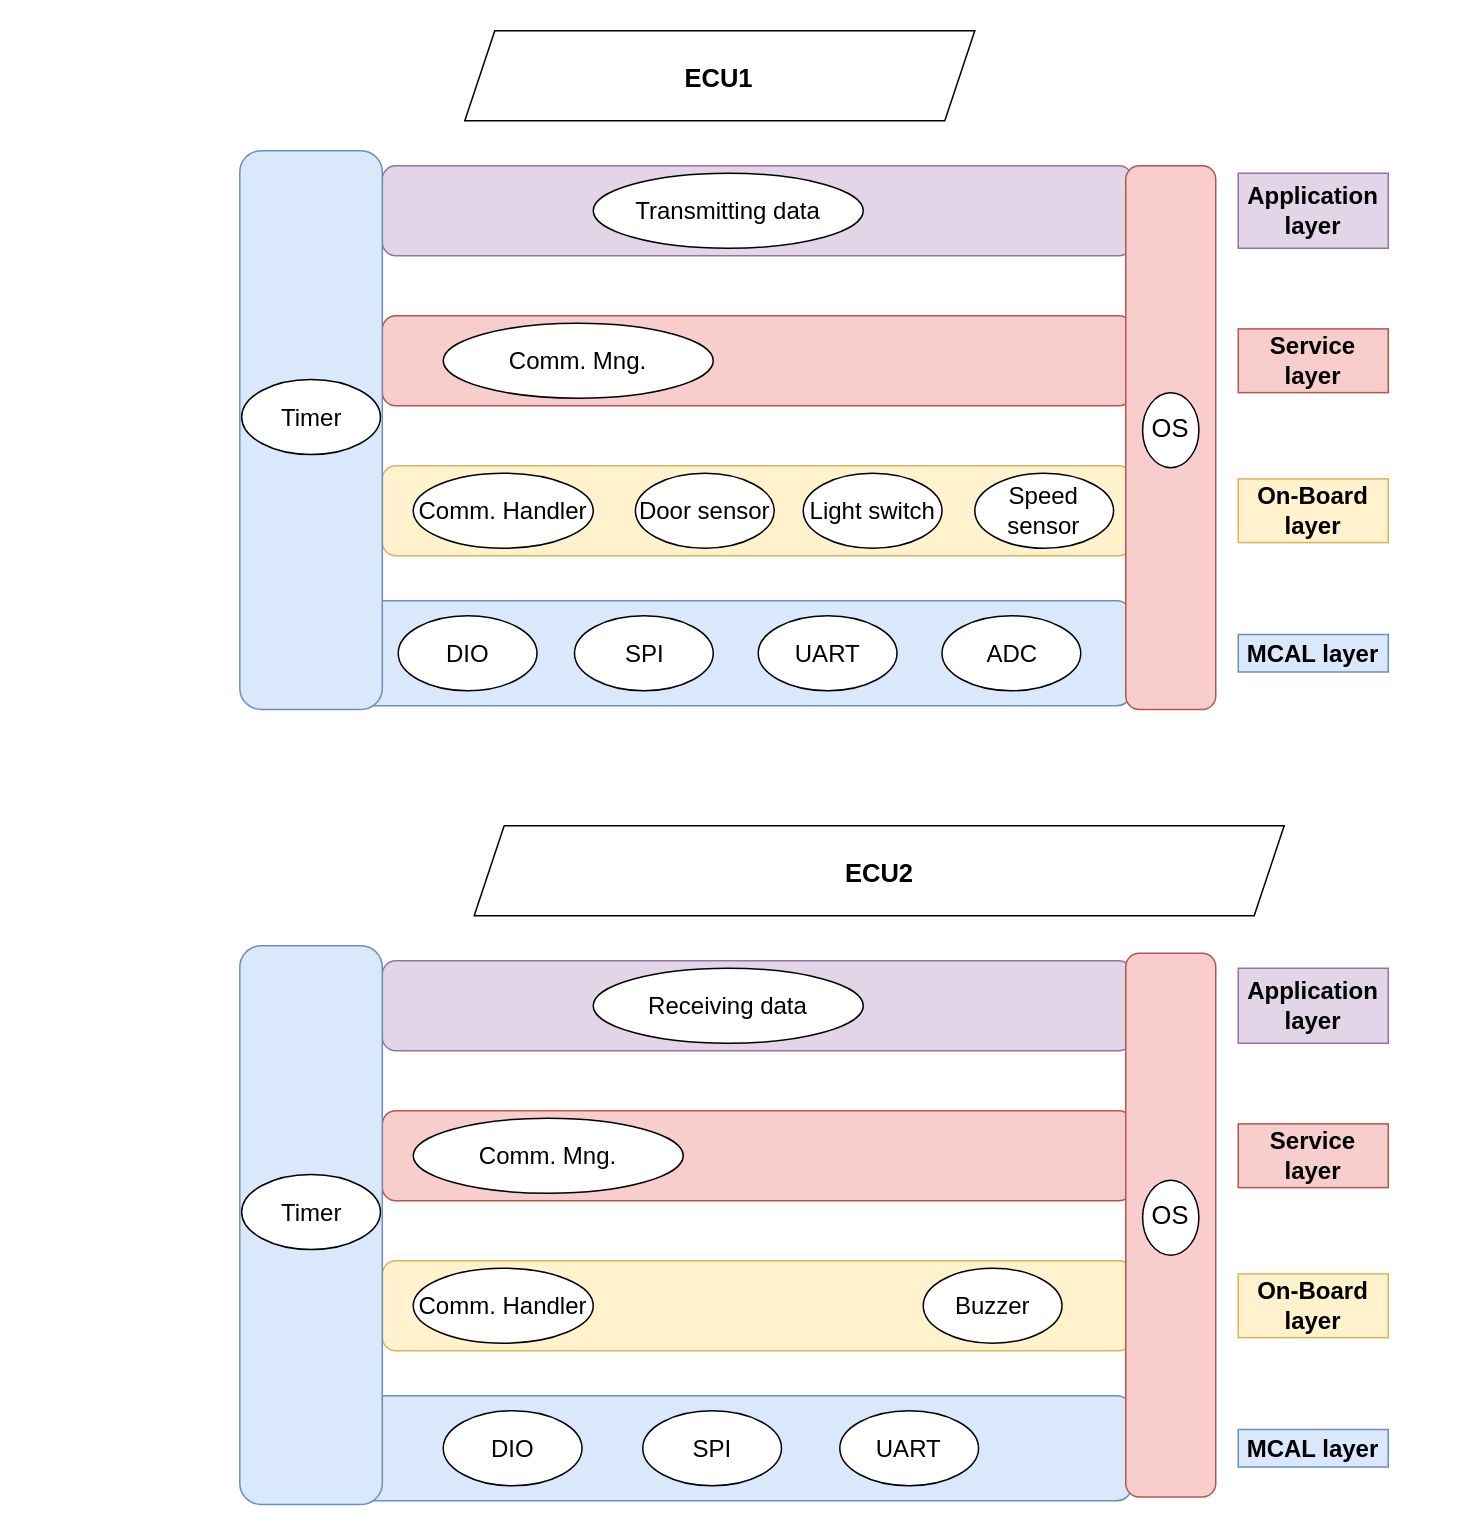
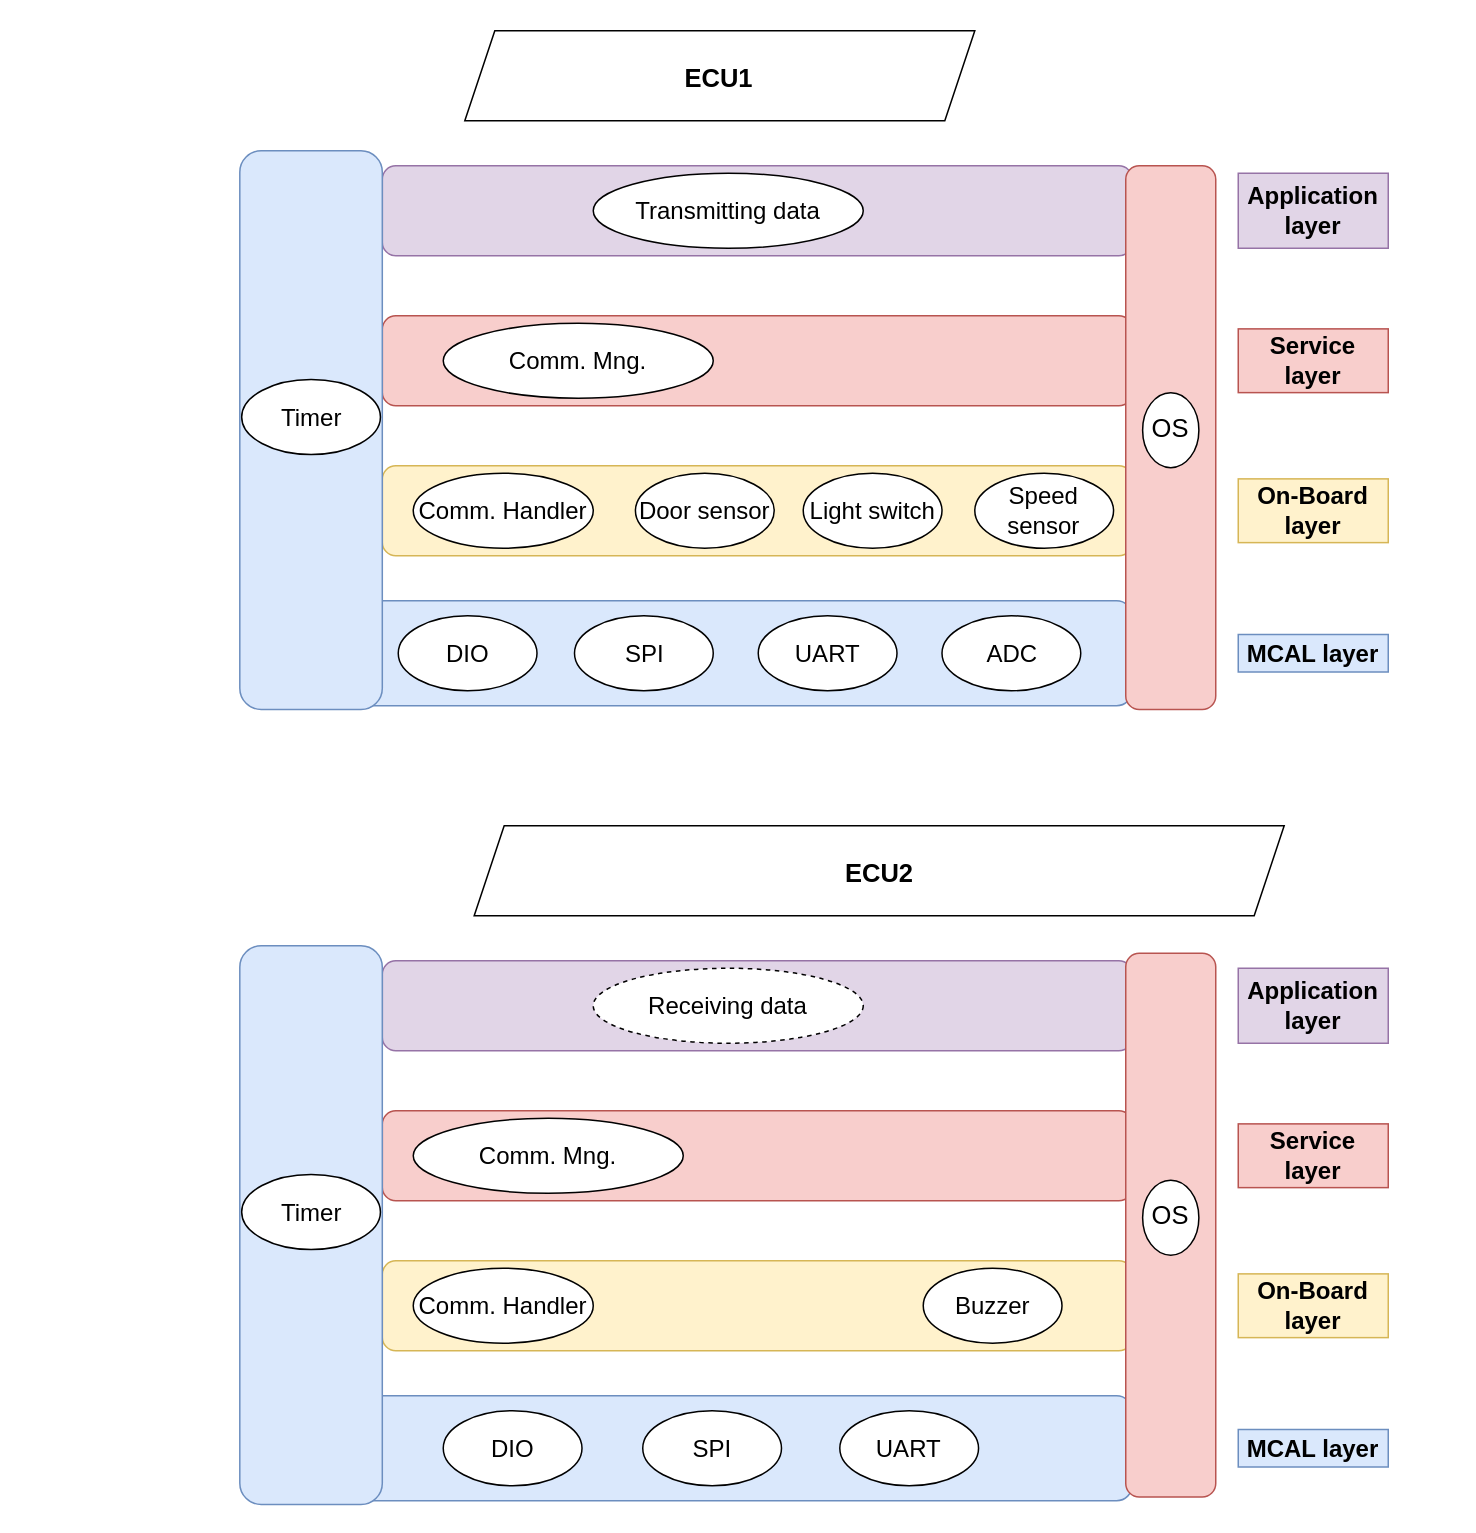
  <mxCell id="0" />
  <mxCell id="1" parent="0" />
  <mxCell id="2" value="" style="rounded=1;whiteSpace=wrap;html=1;fillColor=#e1d5e7;strokeColor=#9673a6;" vertex="1" parent="1"><mxGeometry x="254.37" y="110" width="500" height="60" as="geometry" /></mxCell>
  <mxCell id="3" value="" style="rounded=1;whiteSpace=wrap;html=1;fillColor=#f8cecc;strokeColor=#b85450;" vertex="1" parent="1"><mxGeometry x="254.37" y="210" width="500" height="60" as="geometry" /></mxCell>
  <mxCell id="4" value="" style="rounded=1;whiteSpace=wrap;html=1;fillColor=#fff2cc;strokeColor=#d6b656;" vertex="1" parent="1"><mxGeometry x="254.37" y="310" width="500" height="60" as="geometry" /></mxCell>
  <mxCell id="5" value="" style="rounded=1;whiteSpace=wrap;html=1;fillColor=#dae8fc;strokeColor=#6c8ebf;" vertex="1" parent="1"><mxGeometry x="184.37" y="400" width="570" height="70" as="geometry" /></mxCell>
  <mxCell id="6" value="" style="rounded=1;whiteSpace=wrap;html=1;rotation=90;shadow=0;sketch=0;glass=0;fillColor=#dae8fc;strokeColor=#6c8ebf;" vertex="1" parent="1"><mxGeometry x="20.62" y="238.75" width="372.5" height="95" as="geometry" /></mxCell>
  <mxCell id="7" value="Timer" style="ellipse;whiteSpace=wrap;html=1;shadow=0;glass=0;sketch=0;fontSize=16;" vertex="1" parent="1"><mxGeometry x="160.62" y="252.5" width="92.5" height="50" as="geometry" /></mxCell>
  <mxCell id="8" value="DIO" style="ellipse;whiteSpace=wrap;html=1;shadow=0;glass=0;sketch=0;fontSize=16;" vertex="1" parent="1"><mxGeometry x="265" y="410" width="92.5" height="50" as="geometry" /></mxCell>
  <mxCell id="9" value="UART" style="ellipse;whiteSpace=wrap;html=1;shadow=0;glass=0;sketch=0;fontSize=16;" vertex="1" parent="1"><mxGeometry x="505" y="410" width="92.5" height="50" as="geometry" /></mxCell>
  <mxCell id="10" value="Door sensor" style="ellipse;whiteSpace=wrap;html=1;shadow=0;glass=0;sketch=0;fontSize=16;" vertex="1" parent="1"><mxGeometry x="423.12" y="315" width="92.5" height="50" as="geometry" /></mxCell>
  <mxCell id="11" value="Light switch" style="ellipse;whiteSpace=wrap;html=1;shadow=0;glass=0;sketch=0;fontSize=16;" vertex="1" parent="1"><mxGeometry x="535" y="315" width="92.5" height="50" as="geometry" /></mxCell>
  <mxCell id="12" value="Speed sensor" style="ellipse;whiteSpace=wrap;html=1;shadow=0;glass=0;sketch=0;fontSize=16;" vertex="1" parent="1"><mxGeometry x="649.37" y="315" width="92.5" height="50" as="geometry" /></mxCell>
  <mxCell id="13" value="" style="rounded=1;whiteSpace=wrap;html=1;fillColor=#e1d5e7;strokeColor=#9673a6;" vertex="1" parent="1"><mxGeometry x="254.37" y="640" width="500" height="60" as="geometry" /></mxCell>
  <mxCell id="14" value="" style="rounded=1;whiteSpace=wrap;html=1;fillColor=#f8cecc;strokeColor=#b85450;" vertex="1" parent="1"><mxGeometry x="254.37" y="740" width="500" height="60" as="geometry" /></mxCell>
  <mxCell id="15" value="" style="rounded=1;whiteSpace=wrap;html=1;fillColor=#fff2cc;strokeColor=#d6b656;" vertex="1" parent="1"><mxGeometry x="254.37" y="840" width="500" height="60" as="geometry" /></mxCell>
  <mxCell id="16" value="" style="rounded=1;whiteSpace=wrap;html=1;fillColor=#dae8fc;strokeColor=#6c8ebf;" vertex="1" parent="1"><mxGeometry x="184.37" y="930" width="570" height="70" as="geometry" /></mxCell>
  <mxCell id="17" value="" style="rounded=1;whiteSpace=wrap;html=1;rotation=90;shadow=0;sketch=0;glass=0;fillColor=#dae8fc;strokeColor=#6c8ebf;" vertex="1" parent="1"><mxGeometry x="20.62" y="768.75" width="372.5" height="95" as="geometry" /></mxCell>
  <mxCell id="18" value="&lt;span style=&quot;font-size: 16px;&quot;&gt;&lt;b&gt;Application layer&lt;/b&gt;&lt;/span&gt;" style="text;html=1;strokeColor=#9673a6;fillColor=#e1d5e7;align=center;verticalAlign=middle;whiteSpace=wrap;rounded=0;shadow=0;glass=0;sketch=0;" vertex="1" parent="1"><mxGeometry x="825" y="645" width="100" height="50" as="geometry" /></mxCell>
  <mxCell id="19" value="&lt;b&gt;&lt;font style=&quot;font-size: 16px;&quot;&gt;Service layer&lt;/font&gt;&lt;/b&gt;" style="text;html=1;strokeColor=#b85450;fillColor=#f8cecc;align=center;verticalAlign=middle;whiteSpace=wrap;rounded=0;shadow=0;glass=0;sketch=0;" vertex="1" parent="1"><mxGeometry x="825" y="748.75" width="100" height="42.5" as="geometry" /></mxCell>
  <mxCell id="20" value="&lt;b&gt;&lt;font style=&quot;font-size: 16px;&quot;&gt;On-Board layer&lt;/font&gt;&lt;/b&gt;" style="text;html=1;strokeColor=#d6b656;fillColor=#fff2cc;align=center;verticalAlign=middle;whiteSpace=wrap;rounded=0;shadow=0;glass=0;sketch=0;" vertex="1" parent="1"><mxGeometry x="825" y="848.75" width="100" height="42.5" as="geometry" /></mxCell>
  <mxCell id="21" value="&lt;b&gt;&lt;font style=&quot;font-size: 16px;&quot;&gt;MCAL layer&lt;/font&gt;&lt;/b&gt;" style="text;html=1;strokeColor=#6c8ebf;fillColor=#dae8fc;align=center;verticalAlign=middle;whiteSpace=wrap;rounded=0;shadow=0;glass=0;sketch=0;" vertex="1" parent="1"><mxGeometry x="825" y="952.5" width="100" height="25" as="geometry" /></mxCell>
  <mxCell id="22" value="Timer" style="ellipse;whiteSpace=wrap;html=1;shadow=0;glass=0;sketch=0;fontSize=16;" vertex="1" parent="1"><mxGeometry x="160.62" y="782.5" width="92.5" height="50" as="geometry" /></mxCell>
  <mxCell id="23" value="DIO" style="ellipse;whiteSpace=wrap;html=1;shadow=0;glass=0;sketch=0;fontSize=16;" vertex="1" parent="1"><mxGeometry x="295" y="940" width="92.5" height="50" as="geometry" /></mxCell>
  <mxCell id="24" value="UART" style="ellipse;whiteSpace=wrap;html=1;shadow=0;glass=0;sketch=0;fontSize=16;" vertex="1" parent="1"><mxGeometry x="559.37" y="940" width="92.5" height="50" as="geometry" /></mxCell>
  <mxCell id="25" value="Buzzer" style="ellipse;whiteSpace=wrap;html=1;shadow=0;glass=0;sketch=0;fontSize=16;" vertex="1" parent="1"><mxGeometry x="615" y="845" width="92.5" height="50" as="geometry" /></mxCell>
  <mxCell id="26" value="&lt;h2&gt;&lt;b&gt;&lt;font style=&quot;font-size: 17px;&quot;&gt;ECU1&lt;/font&gt;&lt;/b&gt;&lt;/h2&gt;" style="shape=parallelogram;perimeter=parallelogramPerimeter;whiteSpace=wrap;html=1;fixedSize=1;shadow=0;glass=0;sketch=0;fontSize=16;" vertex="1" parent="1"><mxGeometry x="309.37" y="20" width="340" height="60" as="geometry" /></mxCell>
  <mxCell id="27" value="&lt;h2&gt;&lt;b&gt;&lt;font style=&quot;font-size: 17px;&quot;&gt;ECU2&lt;/font&gt;&lt;/b&gt;&lt;/h2&gt;" style="shape=parallelogram;perimeter=parallelogramPerimeter;whiteSpace=wrap;html=1;fixedSize=1;shadow=0;glass=0;sketch=0;fontSize=16;" vertex="1" parent="1"><mxGeometry x="315.62" y="550" width="540" height="60" as="geometry" /></mxCell>
  <mxCell id="28" value="Transmitting data" style="ellipse;whiteSpace=wrap;html=1;shadow=0;glass=0;sketch=0;fontSize=16;" vertex="1" parent="1"><mxGeometry x="395" y="115" width="180" height="50" as="geometry" /></mxCell>
- <mxCell id="29" value="Receiving data" style="ellipse;whiteSpace=wrap;html=1;shadow=0;glass=0;sketch=0;fontSize=16;" vertex="1" parent="1"><mxGeometry x="395" y="645" width="180" height="50" as="geometry" /></mxCell>
+ <mxCell id="29" value="Receiving data" style="ellipse;whiteSpace=wrap;html=1;shadow=0;glass=0;sketch=0;fontSize=16;dashed=1;" vertex="1" parent="1"><mxGeometry x="395" y="645" width="180" height="50" as="geometry" /></mxCell>
  <mxCell id="30" value="ADC" style="ellipse;whiteSpace=wrap;html=1;shadow=0;glass=0;sketch=0;fontSize=16;" vertex="1" parent="1"><mxGeometry x="627.5" y="410" width="92.5" height="50" as="geometry" /></mxCell>
  <mxCell id="31" value="Comm. Mng." style="ellipse;whiteSpace=wrap;html=1;shadow=0;glass=0;sketch=0;fontSize=16;" vertex="1" parent="1"><mxGeometry x="295" y="215" width="180" height="50" as="geometry" /></mxCell>
  <mxCell id="32" value="Comm. Handler" style="ellipse;whiteSpace=wrap;html=1;shadow=0;glass=0;sketch=0;fontSize=16;" vertex="1" parent="1"><mxGeometry x="275" y="315" width="120" height="50" as="geometry" /></mxCell>
  <mxCell id="33" value="Comm. Mng." style="ellipse;whiteSpace=wrap;html=1;shadow=0;glass=0;sketch=0;fontSize=16;" vertex="1" parent="1"><mxGeometry x="275" y="745" width="180" height="50" as="geometry" /></mxCell>
  <mxCell id="34" value="Comm. Handler" style="ellipse;whiteSpace=wrap;html=1;shadow=0;glass=0;sketch=0;fontSize=16;" vertex="1" parent="1"><mxGeometry x="275" y="845" width="120" height="50" as="geometry" /></mxCell>
  <mxCell id="35" value="SPI" style="ellipse;whiteSpace=wrap;html=1;shadow=0;glass=0;sketch=0;fontSize=16;" vertex="1" parent="1"><mxGeometry x="382.5" y="410" width="92.5" height="50" as="geometry" /></mxCell>
  <mxCell id="36" value="SPI" style="ellipse;whiteSpace=wrap;html=1;shadow=0;glass=0;sketch=0;fontSize=16;" vertex="1" parent="1"><mxGeometry x="428" y="940" width="92.5" height="50" as="geometry" /></mxCell>
  <mxCell id="37" value="" style="rounded=1;whiteSpace=wrap;html=1;shadow=0;glass=0;sketch=0;fontSize=17;rotation=-90;fillColor=#f8cecc;strokeColor=#b85450;" vertex="1" parent="1"><mxGeometry x="598.75" y="261.25" width="362.5" height="60" as="geometry" /></mxCell>
  <mxCell id="38" value="OS" style="ellipse;whiteSpace=wrap;html=1;shadow=0;glass=0;sketch=0;fontSize=17;" vertex="1" parent="1"><mxGeometry x="761.25" y="261.25" width="37.5" height="50" as="geometry" /></mxCell>
  <mxCell id="39" value="" style="rounded=1;whiteSpace=wrap;html=1;shadow=0;glass=0;sketch=0;fontSize=17;rotation=-90;fillColor=#f8cecc;strokeColor=#b85450;" vertex="1" parent="1"><mxGeometry x="598.75" y="786.25" width="362.5" height="60" as="geometry" /></mxCell>
  <mxCell id="40" value="OS" style="ellipse;whiteSpace=wrap;html=1;shadow=0;glass=0;sketch=0;fontSize=17;" vertex="1" parent="1"><mxGeometry x="761.25" y="786.25" width="37.5" height="50" as="geometry" /></mxCell>
  <mxCell id="41" value="&lt;span style=&quot;font-size: 16px;&quot;&gt;&lt;b&gt;Application layer&lt;/b&gt;&lt;/span&gt;" style="text;html=1;strokeColor=#9673a6;fillColor=#e1d5e7;align=center;verticalAlign=middle;whiteSpace=wrap;rounded=0;shadow=0;glass=0;sketch=0;" vertex="1" parent="1"><mxGeometry x="825" y="115" width="100" height="50" as="geometry" /></mxCell>
  <mxCell id="42" value="&lt;b&gt;&lt;font style=&quot;font-size: 16px;&quot;&gt;Service layer&lt;/font&gt;&lt;/b&gt;" style="text;html=1;strokeColor=#b85450;fillColor=#f8cecc;align=center;verticalAlign=middle;whiteSpace=wrap;rounded=0;shadow=0;glass=0;sketch=0;" vertex="1" parent="1"><mxGeometry x="825" y="218.75" width="100" height="42.5" as="geometry" /></mxCell>
  <mxCell id="43" value="&lt;b&gt;&lt;font style=&quot;font-size: 16px;&quot;&gt;On-Board layer&lt;/font&gt;&lt;/b&gt;" style="text;html=1;strokeColor=#d6b656;fillColor=#fff2cc;align=center;verticalAlign=middle;whiteSpace=wrap;rounded=0;shadow=0;glass=0;sketch=0;" vertex="1" parent="1"><mxGeometry x="825" y="318.75" width="100" height="42.5" as="geometry" /></mxCell>
  <mxCell id="44" value="&lt;b&gt;&lt;font style=&quot;font-size: 16px;&quot;&gt;MCAL layer&lt;/font&gt;&lt;/b&gt;" style="text;html=1;strokeColor=#6c8ebf;fillColor=#dae8fc;align=center;verticalAlign=middle;whiteSpace=wrap;rounded=0;shadow=0;glass=0;sketch=0;" vertex="1" parent="1"><mxGeometry x="825" y="422.5" width="100" height="25" as="geometry" /></mxCell>
